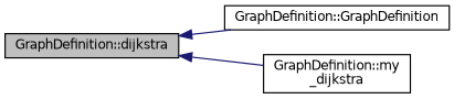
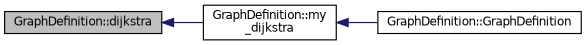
  digraph {
    rankdir=LR
    node [color=black fillcolor=white fontname=Helvetica fontsize=10 shape=record style=filled]
    edge [color=midnightblue dir=back fontname=Helvetica fontsize=10 labelfontname=Helvetica labelfontsize=10 style=solid]
    n1 [fillcolor=grey75 fontcolor=black height=0.2 label="GraphDefinition::dijkstra" width=0.4]
    n2 [height=0.2 label="GraphDefinition::GraphDefinition" width=0.4]
    n3 [height=0.2 label="GraphDefinition::my\l_dijkstra" width=0.4]
-   n1 -> n2
+   n3 -> n2
    n1 -> n3
  }
